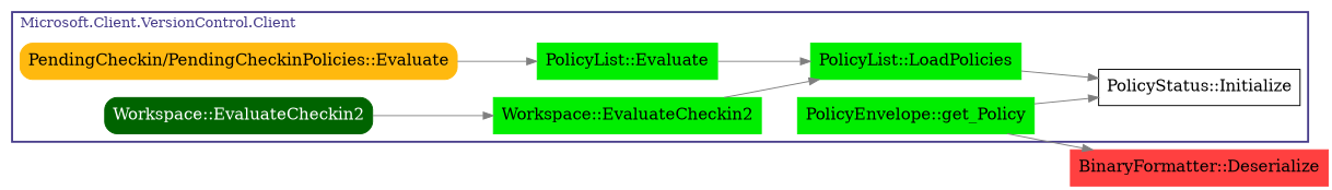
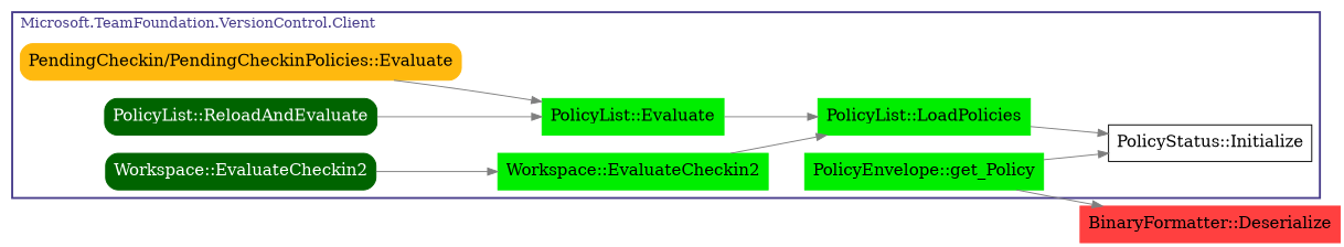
  digraph {
    rankdir=LR
    node [color=green2 fillcolor=green2 fontsize=16 shape=box style=filled]
    edge [color=gray50]
    n1 [label="PolicyEnvelope::get_Policy"]
    n2 [label="PolicyStatus::Initialize" color="" fillcolor="" style=""]
    n3 [label="PolicyList::LoadPolicies"]
    n4 [label="PolicyList::Evaluate"]
    n5 [label="Workspace::EvaluateCheckin2"]
    n6 [color=darkgoldenrod1 fillcolor=darkgoldenrod1 label="PendingCheckin/PendingCheckinPolicies::Evaluate" style="filled, rounded"]
+   n7 [color=darkgreen fillcolor=darkgreen fontcolor=white label="PolicyList::ReloadAndEvaluate" style="filled, rounded"]
    n8 [color=darkgreen fillcolor=darkgreen fontcolor=white label="Workspace::EvaluateCheckin2" style="filled, rounded"]
    n9 [color=brown1 fillcolor=brown1 label="BinaryFormatter::Deserialize"]
    subgraph cluster_1 {
      color=darkslateblue
      fontcolor=darkslateblue
-     label="Microsoft.Client.VersionControl.Client"
+     label="Microsoft.TeamFoundation.VersionControl.Client"
      labeljust=l
      penwidth=2
      n1
      n2
      n3
      n4
      n5
      n6
+     n7
      n8
    }
    n1 -> n2
    n1 -> n9
    n3 -> n2
    n4 -> n3
    n5 -> n3
    n6 -> n4
+   n7 -> n4
    n8 -> n5
  }
